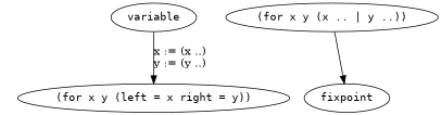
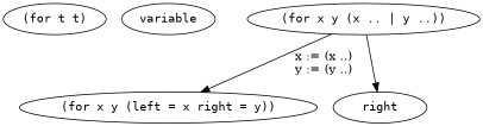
  digraph {
    compound=true
    node [fontname=monospace]
+   n1 [label="(for t t)"]
    n2 [label=variable]
-   n3 [label=fixpoint]
+   n3 [label=right]
    n4 [label="(for x y (left = x right = y))"]
    n5 [label="(for x y (x .. | y ..))"]
    n5 -> n3
-   n2 -> n4 [label="x := (x ..)\ny := (y ..)"]
+   n5 -> n4 [label="x := (x ..)\ny := (y ..)"]
  }
